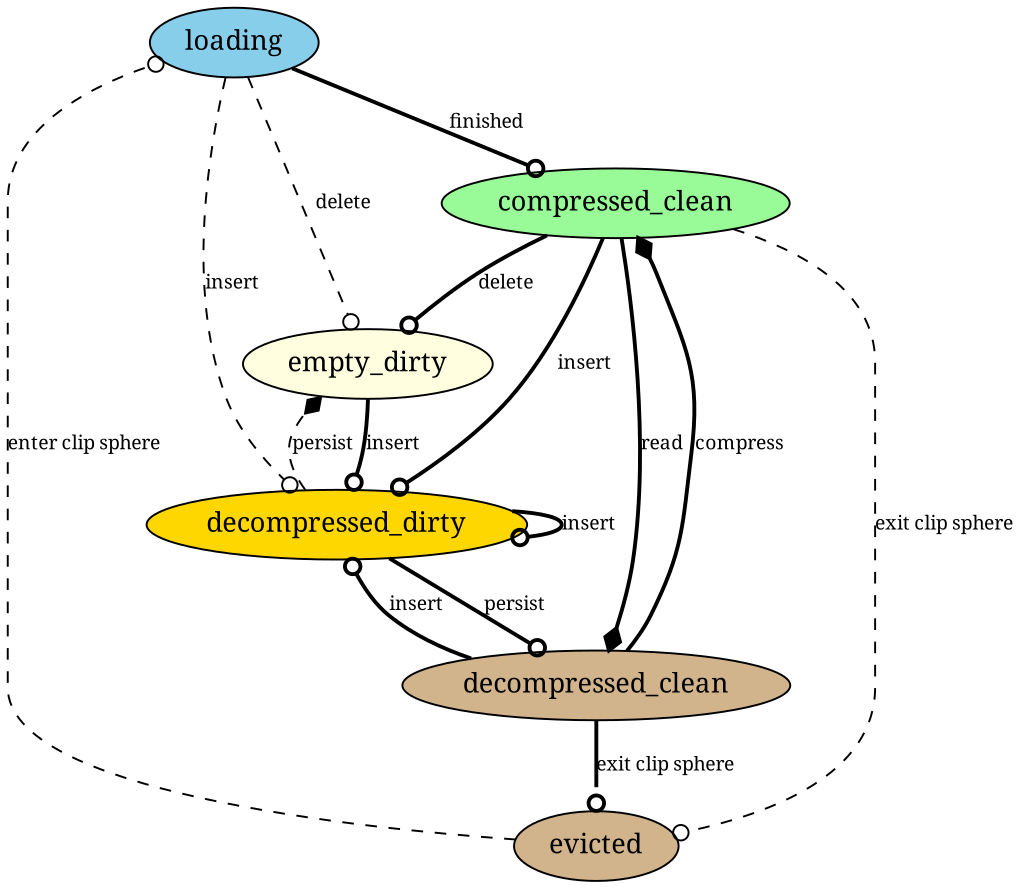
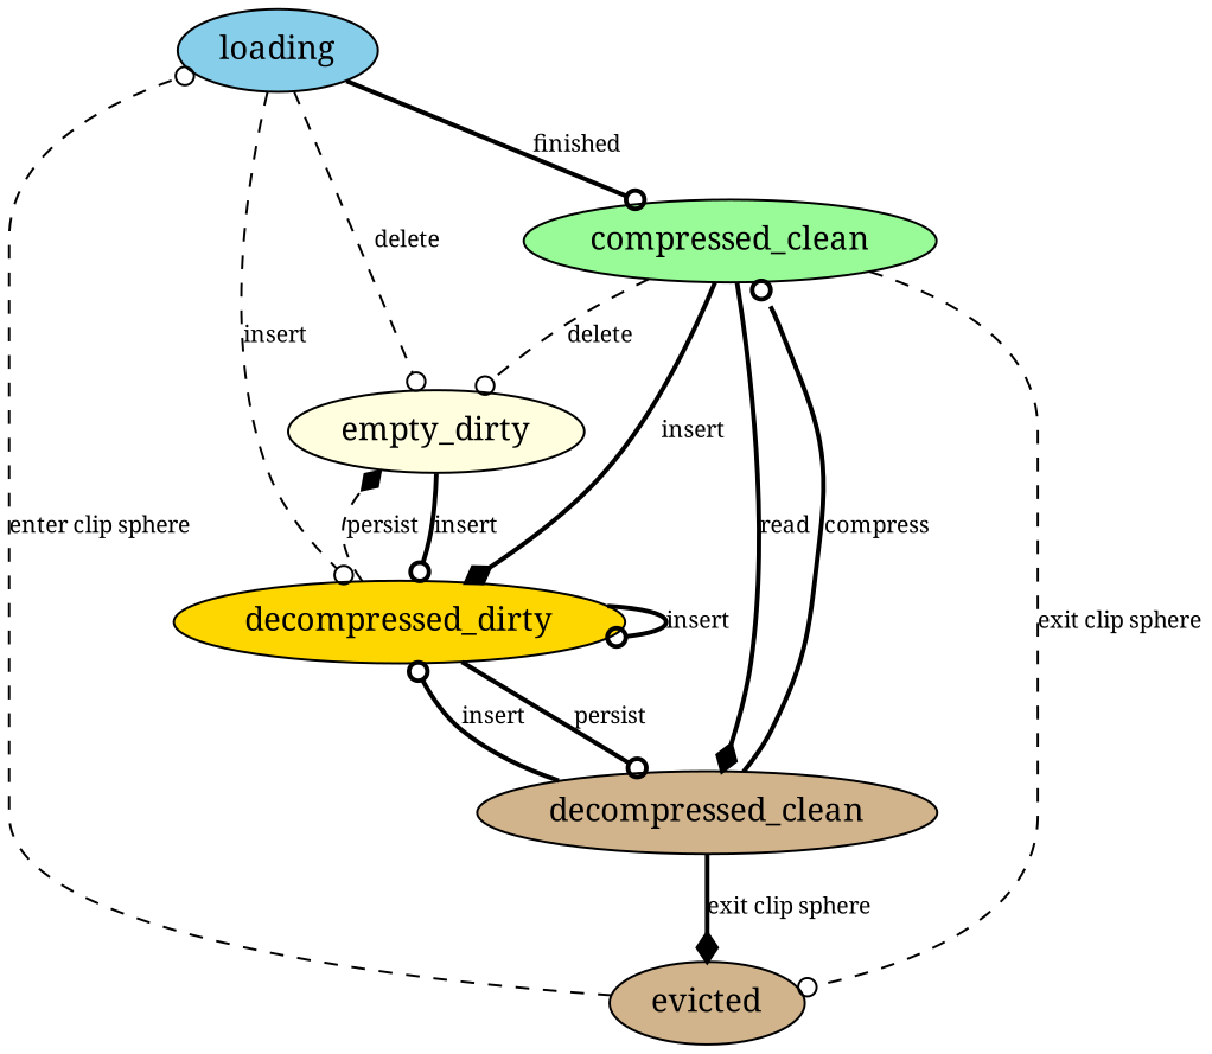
  digraph {
    fontname="Noto Serif"
    node [fillcolor=tan fontname="Noto Serif" style=filled]
    edge [arrowhead=odot fontname="Noto Serif" fontsize=10 style=bold]
    loading [fillcolor=skyblue]
    evicted
    compressed_clean [fillcolor=palegreen]
    empty_dirty [fillcolor=lightyellow]
    decompressed_dirty [fillcolor=gold]
    decompressed_clean
    loading -> compressed_clean [label=finished]
    loading -> empty_dirty [label=delete style=dashed]
    loading -> decompressed_dirty [label=insert style=dashed]
    evicted -> loading [label="enter clip sphere" style=dashed]
    compressed_clean -> evicted [label="exit clip sphere" style=dashed]
-   compressed_clean -> empty_dirty [label=delete]
-   compressed_clean -> decompressed_dirty [label=insert]
+   compressed_clean -> empty_dirty [label=delete style=dashed]
+   compressed_clean -> decompressed_dirty [arrowhead=diamond label=insert]
    compressed_clean -> decompressed_clean [arrowhead=diamond label=read]
    empty_dirty -> decompressed_dirty [label=insert]
    decompressed_dirty -> empty_dirty [arrowhead=diamond label=persist style=dashed]
    decompressed_dirty -> decompressed_dirty [label=insert]
    decompressed_dirty -> decompressed_clean [label=persist]
-   decompressed_clean -> evicted [label="exit clip sphere"]
-   decompressed_clean -> compressed_clean [arrowhead=diamond label=compress]
+   decompressed_clean -> evicted [arrowhead=diamond label="exit clip sphere"]
+   decompressed_clean -> compressed_clean [label=compress]
    decompressed_clean -> decompressed_dirty [label=insert]
  }
